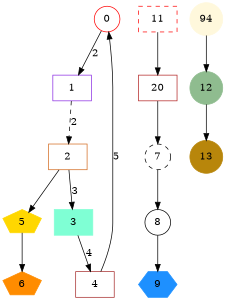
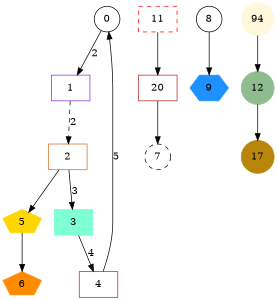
  digraph {
    node [shape=circle style=filled]
-   0 [color=red style=""]
+   0 [color=black style=""]
    1 [color=blueviolet shape=box style=""]
    2 [color=chocolate shape=box style=""]
    3 [color=aquamarine shape=box]
    5 [color=gold shape=pentagon]
    4 [color=brown shape=box style=""]
    6 [color=darkorange shape=pentagon]
    7 [style=dashed]
    8 [style=""]
    9 [color=dodgerblue shape=hexagon]
    n11 [color=firebrick label=20 shape=box style=""]
    11 [color=red shape=box style=dashed]
    12 [color=darkseagreen]
-   13 [color=darkgoldenrod]
+   13 [color=darkgoldenrod label=17]
    n15 [color=cornsilk label=94]
    0 -> 1 [label=2]
    1 -> 2 [label=2 style=dashed]
    2 -> 3 [label=3]
    2 -> 5
    3 -> 4 [label=4]
    5 -> 6
    4 -> 0 [label=5]
-   7 -> 8
    8 -> 9
    n11 -> 7
    11 -> n11
    12 -> 13
    n15 -> 12
  }
